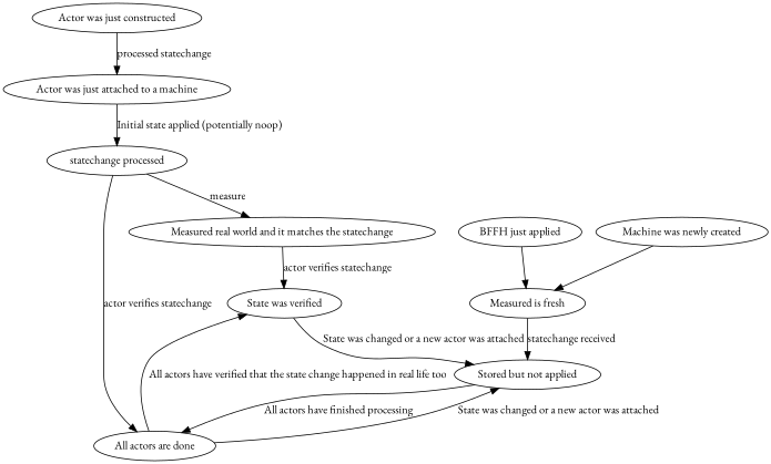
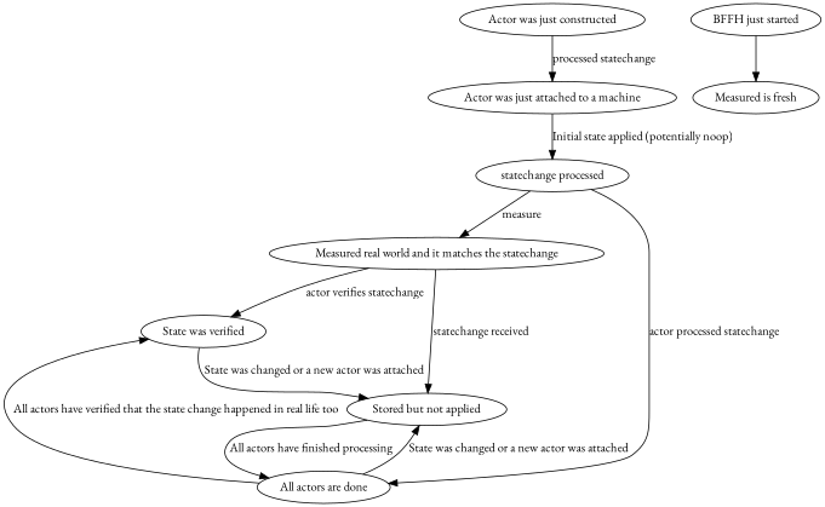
  strict digraph {
    fontname="EB Garamond"
    node [fontname="EB Garamond"]
    edge [fontname="EB Garamond"]
    n1 [label="Actor was just constructed"]
    n2 [label="Actor was just attached to a machine"]
    n3 [label="statechange processed"]
    n4 [label="Measured real world and it matches the statechange"]
    n5 [label="All actors are done"]
    n6 [label="State was verified"]
-   n7 [label="BFFH just applied"]
+   n7 [label="BFFH just started"]
    n8 [label="Measured is fresh"]
    n9 [label="Stored but not applied"]
-   n10 [label="Machine was newly created"]
    subgraph sub_1 {
      n1
      n2
      n3
      n4
    }
    n1 -> n2 [label="processed statechange"]
    n2 -> n3 [label="Initial state applied (potentially noop)"]
    n3 -> n4 [label=measure]
-   n3 -> n5 [label="actor verifies statechange"]
+   n3 -> n5 [label="actor processed statechange"]
    n4 -> n6 [label="actor verifies statechange"]
    n5 -> n6 [label="All actors have verified that the state change happened in real life too"]
    n5 -> n9 [label="State was changed or a new actor was attached"]
    n6 -> n9 [label="State was changed or a new actor was attached"]
    n7 -> n8
-   n8 -> n9 [label="statechange received"]
+   n4 -> n9 [label="statechange received"]
    n9 -> n5 [label="All actors have finished processing"]
-   n10 -> n8
  }
